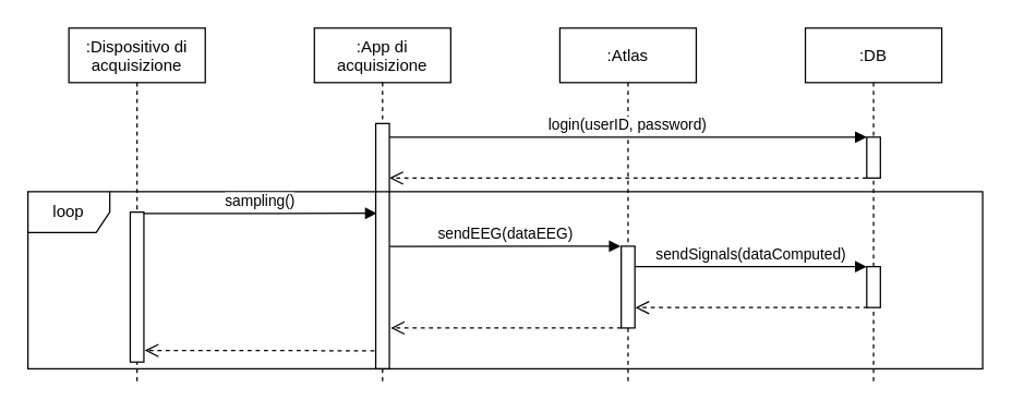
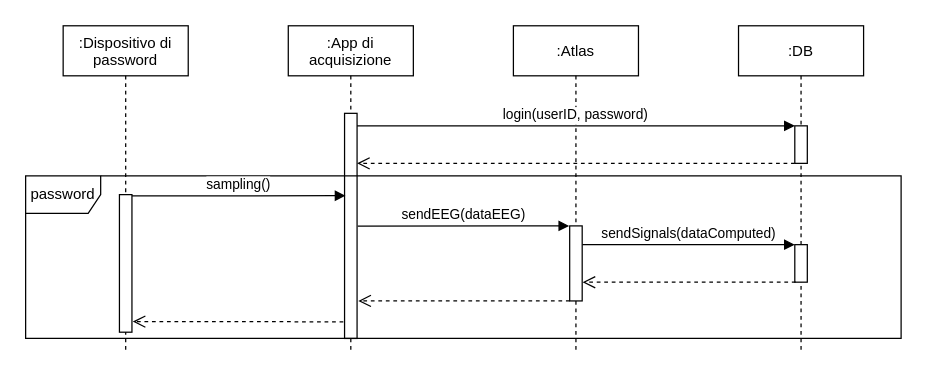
  <mxCell id="0" />
  <mxCell id="1" parent="0" />
  <mxCell id="2" value=":App di&#10;acquisizione" style="shape=umlLifeline;perimeter=lifelinePerimeter;container=1;collapsible=0;recursiveResize=0;rounded=0;shadow=0;strokeWidth=1;" parent="1" vertex="1"><mxGeometry x="230" y="20" width="100" height="260" as="geometry" /></mxCell>
  <mxCell id="3" value="" style="points=[];perimeter=orthogonalPerimeter;rounded=0;shadow=0;strokeWidth=1;" parent="2" vertex="1"><mxGeometry x="45" y="70" width="10" height="180" as="geometry" /></mxCell>
  <mxCell id="4" value=":Atlas" style="shape=umlLifeline;perimeter=lifelinePerimeter;container=1;collapsible=0;recursiveResize=0;rounded=0;shadow=0;strokeWidth=1;" parent="1" vertex="1"><mxGeometry x="410" y="20" width="100" height="260" as="geometry" /></mxCell>
  <mxCell id="5" value="" style="points=[];perimeter=orthogonalPerimeter;rounded=0;shadow=0;strokeWidth=1;" parent="4" vertex="1"><mxGeometry x="45" y="160" width="10" height="60" as="geometry" /></mxCell>
  <mxCell id="6" value="" style="verticalAlign=bottom;endArrow=open;dashed=1;endSize=8;shadow=0;strokeWidth=1;" parent="1" source="9" target="3" edge="1"><mxGeometry relative="1" as="geometry"><mxPoint x="385" y="176" as="targetPoint" /><mxPoint x="620" y="100" as="sourcePoint" /><Array as="points"><mxPoint x="490" y="130" /><mxPoint x="420" y="130" /></Array></mxGeometry></mxCell>
  <mxCell id="7" value="login(userID, password)" style="verticalAlign=bottom;endArrow=block;shadow=0;strokeWidth=1;entryX=0;entryY=0;entryDx=0;entryDy=0;entryPerimeter=0;" parent="1" source="3" target="9" edge="1"><mxGeometry relative="1" as="geometry"><mxPoint x="385" y="100" as="sourcePoint" /><Array as="points"><mxPoint x="420" y="100" /><mxPoint x="450" y="100" /><mxPoint x="470" y="100" /></Array></mxGeometry></mxCell>
  <mxCell id="8" value=":DB" style="shape=umlLifeline;perimeter=lifelinePerimeter;container=1;collapsible=0;recursiveResize=0;rounded=0;shadow=0;strokeWidth=1;" vertex="1" parent="1"><mxGeometry x="590" y="20" width="100" height="260" as="geometry" /></mxCell>
  <mxCell id="9" value="" style="points=[];perimeter=orthogonalPerimeter;rounded=0;shadow=0;strokeWidth=1;" vertex="1" parent="8"><mxGeometry x="45" y="80" width="10" height="30" as="geometry" /></mxCell>
  <mxCell id="10" value="" style="points=[];perimeter=orthogonalPerimeter;rounded=0;shadow=0;strokeWidth=1;" vertex="1" parent="8"><mxGeometry x="45" y="175" width="10" height="30" as="geometry" /></mxCell>
- <mxCell id="11" value="loop" style="shape=umlFrame;whiteSpace=wrap;html=1;" vertex="1" parent="1"><mxGeometry x="20" y="140" width="700" height="130" as="geometry" /></mxCell>
+ <mxCell id="11" value="password" style="shape=umlFrame;whiteSpace=wrap;html=1;" vertex="1" parent="1"><mxGeometry x="20" y="140" width="700" height="130" as="geometry" /></mxCell>
  <mxCell id="12" value="sendEEG(dataEEG)" style="html=1;verticalAlign=bottom;endArrow=block;entryX=-0.039;entryY=0;entryDx=0;entryDy=0;entryPerimeter=0;exitX=1.05;exitY=0.501;exitDx=0;exitDy=0;exitPerimeter=0;" edge="1" target="5" parent="1" source="3"><mxGeometry relative="1" as="geometry"><mxPoint x="290" y="180" as="sourcePoint" /><mxPoint x="450" y="170" as="targetPoint" /></mxGeometry></mxCell>
  <mxCell id="13" value="" style="html=1;verticalAlign=bottom;endArrow=open;dashed=1;endSize=8;" edge="1" source="5" parent="1"><mxGeometry relative="1" as="geometry"><mxPoint x="286" y="240" as="targetPoint" /><mxPoint x="520" y="227" as="sourcePoint" /><Array as="points"><mxPoint x="370" y="240" /><mxPoint x="330" y="240" /></Array></mxGeometry></mxCell>
  <mxCell id="14" value="sendSignals(dataComputed)" style="html=1;verticalAlign=bottom;endArrow=block;exitX=1.022;exitY=0.25;exitDx=0;exitDy=0;exitPerimeter=0;" edge="1" parent="1" source="5" target="10"><mxGeometry relative="1" as="geometry"><mxPoint x="470" y="195" as="sourcePoint" /><mxPoint x="464.61" y="180" as="targetPoint" /><Array as="points" /></mxGeometry></mxCell>
  <mxCell id="15" value="" style="html=1;verticalAlign=bottom;endArrow=open;dashed=1;endSize=8;exitX=0.063;exitY=0.999;exitDx=0;exitDy=0;exitPerimeter=0;entryX=1.034;entryY=0.751;entryDx=0;entryDy=0;entryPerimeter=0;" edge="1" parent="1" source="10" target="5"><mxGeometry relative="1" as="geometry"><mxPoint x="470" y="245" as="targetPoint" /><mxPoint x="465" y="280" as="sourcePoint" /><Array as="points"><mxPoint x="580" y="225" /></Array></mxGeometry></mxCell>
- <mxCell id="16" value=":Dispositivo di&#10;acquisizione" style="shape=umlLifeline;perimeter=lifelinePerimeter;container=1;collapsible=0;recursiveResize=0;rounded=0;shadow=0;strokeWidth=1;" vertex="1" parent="1"><mxGeometry x="50" y="20" width="100" height="260" as="geometry" /></mxCell>
+ <mxCell id="16" value=":Dispositivo di&#10;password" style="shape=umlLifeline;perimeter=lifelinePerimeter;container=1;collapsible=0;recursiveResize=0;rounded=0;shadow=0;strokeWidth=1;" vertex="1" parent="1"><mxGeometry x="50" y="20" width="100" height="260" as="geometry" /></mxCell>
  <mxCell id="17" value="" style="points=[];perimeter=orthogonalPerimeter;rounded=0;shadow=0;strokeWidth=1;" vertex="1" parent="16"><mxGeometry x="45" y="135" width="10" height="110" as="geometry" /></mxCell>
  <mxCell id="18" value="sampling()" style="html=1;verticalAlign=bottom;endArrow=block;entryX=0.074;entryY=0.366;entryDx=0;entryDy=0;entryPerimeter=0;" edge="1" parent="1" target="3"><mxGeometry relative="1" as="geometry"><mxPoint x="105" y="156" as="sourcePoint" /><mxPoint x="464.61" y="190" as="targetPoint" /></mxGeometry></mxCell>
  <mxCell id="19" value="" style="html=1;verticalAlign=bottom;endArrow=open;dashed=1;endSize=8;entryX=1.063;entryY=0.923;entryDx=0;entryDy=0;entryPerimeter=0;exitX=-0.1;exitY=0.926;exitDx=0;exitDy=0;exitPerimeter=0;" edge="1" parent="1" source="3" target="17"><mxGeometry relative="1" as="geometry"><mxPoint x="296" y="250" as="targetPoint" /><mxPoint x="465" y="250" as="sourcePoint" /><Array as="points" /></mxGeometry></mxCell>
